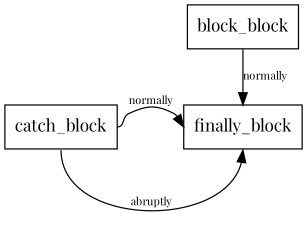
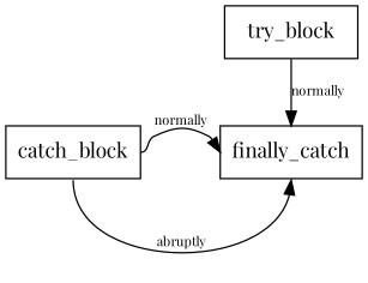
  digraph {
    fontname="Playfair Display"
    node [fontname="Playfair Display" shape=box]
    edge [fontname="Playfair Display" fontsize=9]
-   finally_block
+   finally_block [label=finally_catch]
    catch_block
-   try_block [label=block_block]
+   try_block
    subgraph sub_1 {
      rank=same
      finally_block
      catch_block
    }
    catch_block -> finally_block [headport=w label=normally tailport=e]
    catch_block -> finally_block [headport=s label=abruptly tailport=s]
    try_block -> finally_block [label=normally]
  }
